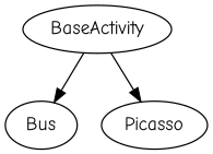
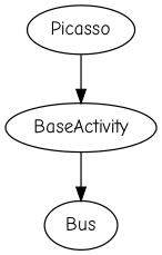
  digraph {
    concentrate=true
    fontname="Comic Neue"
    node [fontname="Comic Neue"]
    edge [fontname="Comic Neue"]
    BaseActivity
    Bus
    Picasso
    BaseActivity -> Bus
-   BaseActivity -> Picasso
+   Picasso -> BaseActivity
  }
